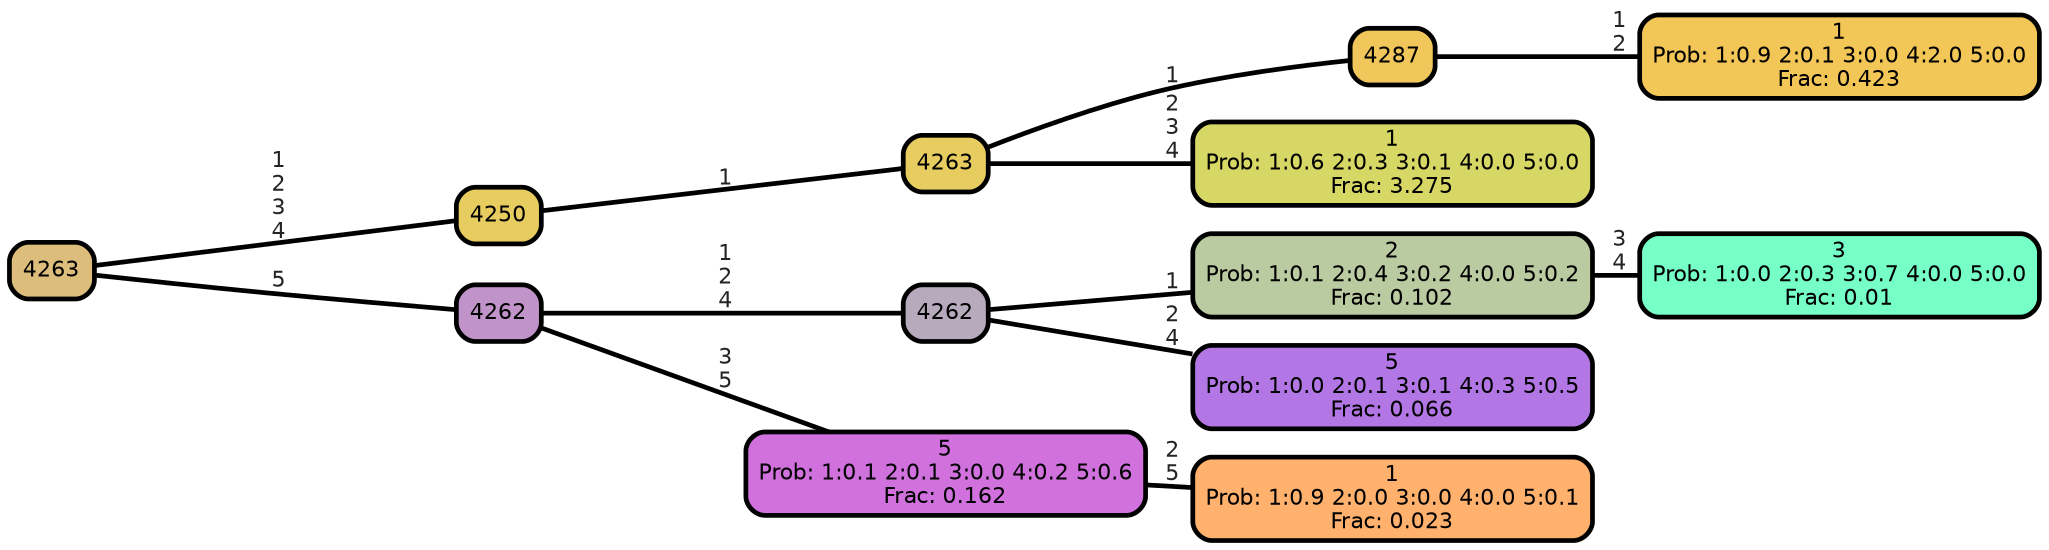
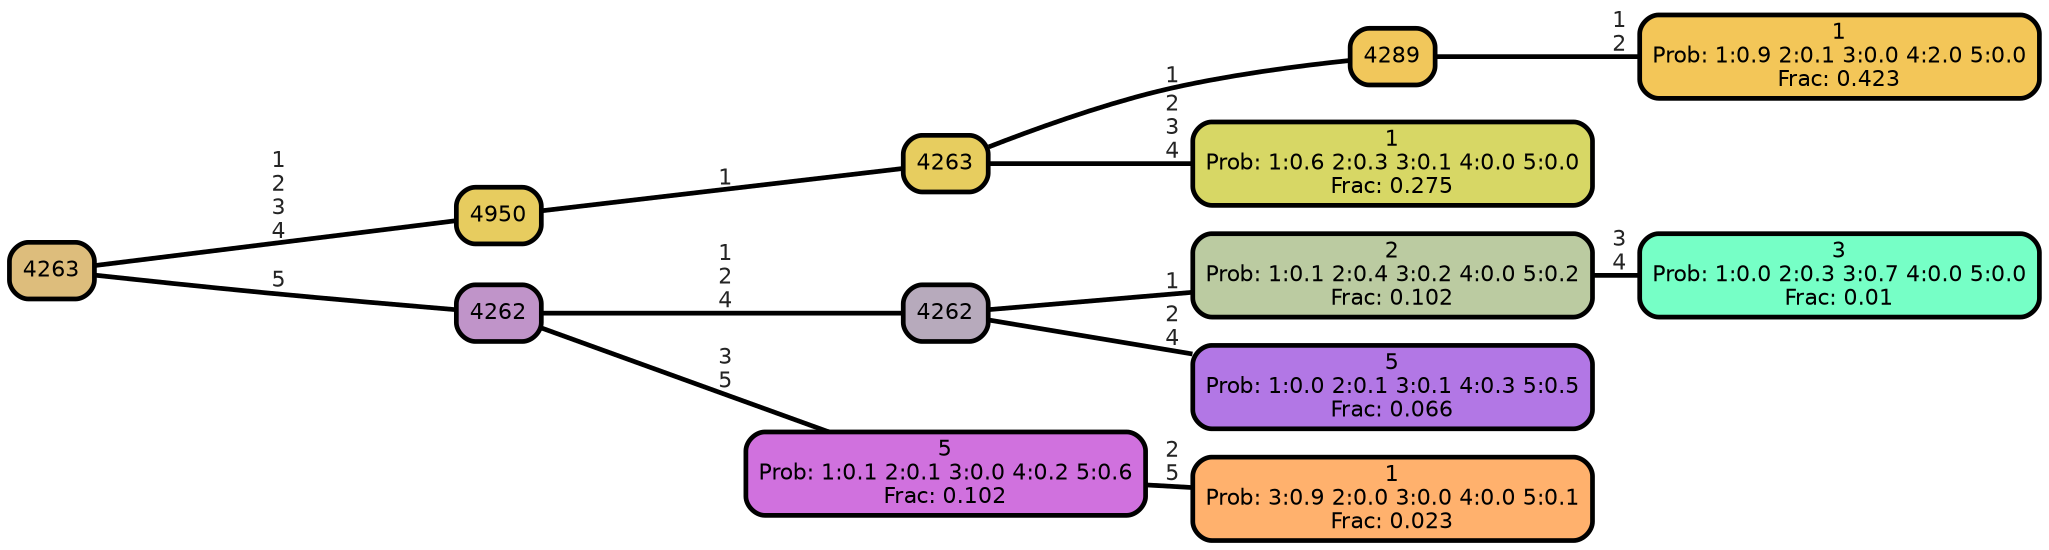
  graph {
    rankdir=LR
    ranksep="0 equally"
    splines=straight
    node [color=black fontcolor=black fontname=helvetica penwidth=3 shape=box style="filled, rounded"]
    edge [color=black fontcolor=grey14 fontname=helvetica fontweight=bold penwidth=3]
    n1 [fillcolor="#f3c658" label="1\nProb: 1:0.9 2:0.1 3:0.0 4:2.0 5:0.0\nFrac: 0.423"]
-   n2 [fillcolor="#f1c75b" label=4287]
+   n2 [fillcolor="#f1c75b" label=4289]
    n3 [fillcolor="#76ffc6" label="3\nProb: 1:0.0 2:0.3 3:0.7 4:0.0 5:0.0\nFrac: 0.01"]
    n4 [fillcolor="#e7cd5f" label=4263]
-   n5 [fillcolor="#d7d765" label="1\nProb: 1:0.6 2:0.3 3:0.1 4:0.0 5:0.0\nFrac: 3.275"]
-   n6 [fillcolor="#e7cc5f" label=4250]
-   n7 [fillcolor="#ffb16d" label="1\nProb: 1:0.9 2:0.0 3:0.0 4:0.0 5:0.1\nFrac: 0.023"]
+   n5 [fillcolor="#d7d765" label="1\nProb: 1:0.6 2:0.3 3:0.1 4:0.0 5:0.0\nFrac: 0.275"]
+   n6 [fillcolor="#e7cc5f" label=4950]
+   n7 [fillcolor="#ffb16d" label="1\nProb: 3:0.9 2:0.0 3:0.0 4:0.0 5:0.1\nFrac: 0.023"]
    n8 [fillcolor="#ddbd7c" label=4263]
    n9 [fillcolor="#c094c9" label=4262]
    n10 [fillcolor="#b7aabc" label=4262]
-   n11 [fillcolor="#d071de" label="5\nProb: 1:0.1 2:0.1 3:0.0 4:0.2 5:0.6\nFrac: 0.162"]
+   n11 [fillcolor="#d071de" label="5\nProb: 1:0.1 2:0.1 3:0.0 4:0.2 5:0.6\nFrac: 0.102"]
    n12 [fillcolor="#bbcba1" label="2\nProb: 1:0.1 2:0.4 3:0.2 4:0.0 5:0.2\nFrac: 0.102"]
    n13 [fillcolor="#b277e5" label="5\nProb: 1:0.0 2:0.1 3:0.1 4:0.3 5:0.5\nFrac: 0.066"]
    subgraph sub_1 {
      rank=same
    }
    n2 -- n1 [label=" 1\n 2"]
    n4 -- n2 [label=" 1"]
    n4 -- n5 [label=" 2\n 3\n 4"]
    n6 -- n4 [label=" 1"]
    n8 -- n6 [label=" 1\n 2\n 3\n 4"]
    n8 -- n9 [label=" 5"]
    n9 -- n10 [label=" 1\n 2\n 4"]
    n9 -- n11 [label=" 3\n 5"]
    n10 -- n12 [label=" 1"]
    n10 -- n13 [label=" 2\n 4"]
    n11 -- n7 [label=" 2\n 5"]
    n12 -- n3 [label=" 3\n 4"]
  }
